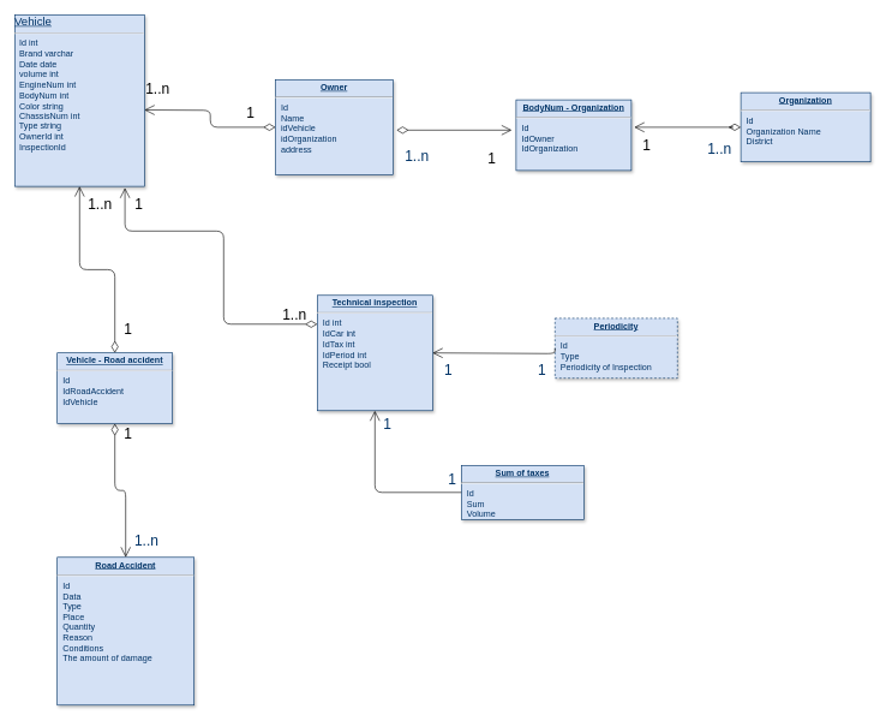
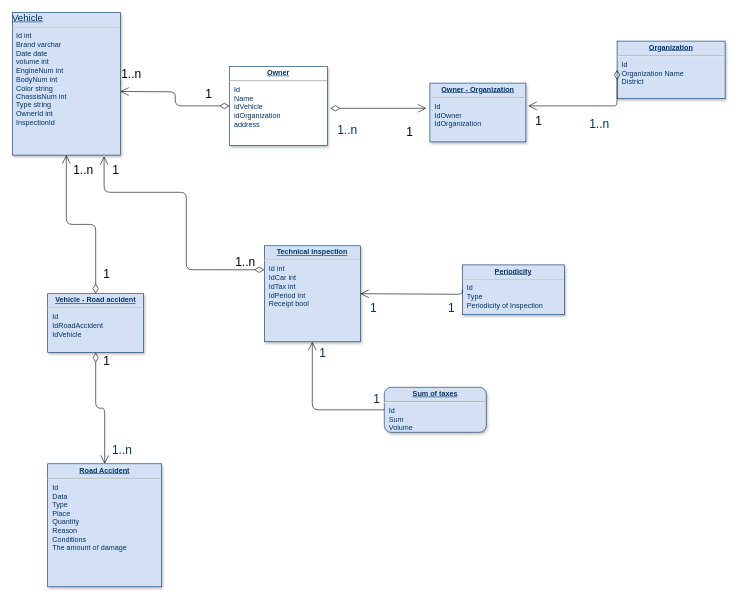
  <mxCell id="0" />
  <mxCell id="1" parent="0" />
  <mxCell id="2" value="&lt;p style=&quot;margin: 4px 0px 0px ; text-align: center&quot;&gt;&lt;b&gt;&lt;u&gt;Technical inspection&lt;/u&gt;&lt;/b&gt;&lt;br&gt;&lt;/p&gt;&lt;hr&gt;&lt;p style=&quot;margin: 0px ; margin-left: 8px&quot;&gt;Id int&amp;nbsp;&lt;/p&gt;&lt;p style=&quot;margin: 0px ; margin-left: 8px&quot;&gt;IdCar int&lt;/p&gt;&lt;p style=&quot;margin: 0px ; margin-left: 8px&quot;&gt;IdTax int&lt;/p&gt;&lt;p style=&quot;margin: 0px ; margin-left: 8px&quot;&gt;IdPeriod int&amp;nbsp;&lt;/p&gt;&lt;p style=&quot;margin: 0px ; margin-left: 8px&quot;&gt;Receipt bool&lt;br&gt;&lt;/p&gt;&lt;p style=&quot;margin: 0px ; margin-left: 8px&quot;&gt;&lt;br&gt;&lt;/p&gt;" style="verticalAlign=top;align=left;overflow=fill;fontSize=12;fontFamily=Helvetica;html=1;strokeColor=#003366;shadow=1;fillColor=#D4E1F5;fontColor=#003366" parent="1" vertex="1"><mxGeometry x="440" y="409.14" width="160" height="160" as="geometry" /></mxCell>
- <mxCell id="3" value="&lt;p style=&quot;margin: 4px 0px 0px ; text-align: center&quot;&gt;&lt;b&gt;&lt;u&gt;BodyNum - Organization&lt;/u&gt;&lt;/b&gt;&lt;/p&gt;&lt;hr&gt;&lt;p style=&quot;margin: 0px ; margin-left: 8px&quot;&gt;Id&lt;/p&gt;&lt;p style=&quot;margin: 0px ; margin-left: 8px&quot;&gt;IdOwner&lt;/p&gt;&lt;p style=&quot;margin: 0px ; margin-left: 8px&quot;&gt;IdOrganization&lt;/p&gt;&lt;p style=&quot;margin: 0px ; margin-left: 8px&quot;&gt;&lt;br&gt;&lt;/p&gt;" style="verticalAlign=top;align=left;overflow=fill;fontSize=12;fontFamily=Helvetica;html=1;strokeColor=#003366;shadow=1;fillColor=#D4E1F5;fontColor=#003366" vertex="1" parent="1"><mxGeometry x="716" y="138" width="160" height="98" as="geometry" /></mxCell>
+ <mxCell id="3" value="&lt;p style=&quot;margin: 4px 0px 0px ; text-align: center&quot;&gt;&lt;b&gt;&lt;u&gt;Owner - Organization&lt;/u&gt;&lt;/b&gt;&lt;/p&gt;&lt;hr&gt;&lt;p style=&quot;margin: 0px ; margin-left: 8px&quot;&gt;Id&lt;/p&gt;&lt;p style=&quot;margin: 0px ; margin-left: 8px&quot;&gt;IdOwner&lt;/p&gt;&lt;p style=&quot;margin: 0px ; margin-left: 8px&quot;&gt;IdOrganization&lt;/p&gt;&lt;p style=&quot;margin: 0px ; margin-left: 8px&quot;&gt;&lt;br&gt;&lt;/p&gt;" style="verticalAlign=top;align=left;overflow=fill;fontSize=12;fontFamily=Helvetica;html=1;strokeColor=#003366;shadow=1;fillColor=#D4E1F5;fontColor=#003366" vertex="1" parent="1"><mxGeometry x="716" y="138" width="160" height="98" as="geometry" /></mxCell>
  <mxCell id="4" value="&lt;p style=&quot;margin: 4px 0px 0px ; text-align: center&quot;&gt;&lt;b&gt;&lt;u&gt;Vehicle - Road accident&lt;/u&gt;&lt;/b&gt;&lt;/p&gt;&lt;hr&gt;&lt;p style=&quot;margin: 0px ; margin-left: 8px&quot;&gt;Id&lt;/p&gt;&lt;p style=&quot;margin: 0px ; margin-left: 8px&quot;&gt;IdRoadAccident&lt;/p&gt;&lt;p style=&quot;margin: 0px ; margin-left: 8px&quot;&gt;IdVehicle&lt;/p&gt;&lt;p style=&quot;margin: 0px ; margin-left: 8px&quot;&gt;&lt;br&gt;&lt;/p&gt;" style="verticalAlign=top;align=left;overflow=fill;fontSize=12;fontFamily=Helvetica;html=1;strokeColor=#003366;shadow=1;fillColor=#D4E1F5;fontColor=#003366" vertex="1" parent="1"><mxGeometry x="79" y="489" width="160" height="98" as="geometry" /></mxCell>
- <mxCell id="5" value="&lt;p style=&quot;margin: 0px ; margin-top: 4px ; text-align: center ; text-decoration: underline&quot;&gt;&lt;strong&gt;Owner&lt;br&gt;&lt;/strong&gt;&lt;/p&gt;&lt;hr&gt;&lt;p style=&quot;margin: 0px ; margin-left: 8px&quot;&gt;Id&lt;/p&gt;&lt;p style=&quot;margin: 0px ; margin-left: 8px&quot;&gt;Name&lt;/p&gt;&lt;p style=&quot;margin: 0px ; margin-left: 8px&quot;&gt;idVehicle&lt;/p&gt;&lt;p style=&quot;margin: 0px ; margin-left: 8px&quot;&gt;idOrganization&lt;/p&gt;&lt;p style=&quot;margin: 0px ; margin-left: 8px&quot;&gt;address&lt;/p&gt;&lt;p style=&quot;margin: 0px ; margin-left: 8px&quot;&gt;&lt;br&gt;&lt;/p&gt;" style="verticalAlign=top;align=left;overflow=fill;fontSize=12;fontFamily=Helvetica;html=1;strokeColor=#003366;shadow=1;fillColor=#D4E1F5;fontColor=#003366" vertex="1" parent="1"><mxGeometry x="382" y="110" width="163" height="132" as="geometry" /></mxCell>
+ <mxCell id="5" value="&lt;p style=&quot;margin: 0px ; margin-top: 4px ; text-align: center ; text-decoration: underline&quot;&gt;&lt;strong&gt;Owner&lt;br&gt;&lt;/strong&gt;&lt;/p&gt;&lt;hr&gt;&lt;p style=&quot;margin: 0px ; margin-left: 8px&quot;&gt;Id&lt;/p&gt;&lt;p style=&quot;margin: 0px ; margin-left: 8px&quot;&gt;Name&lt;/p&gt;&lt;p style=&quot;margin: 0px ; margin-left: 8px&quot;&gt;idVehicle&lt;/p&gt;&lt;p style=&quot;margin: 0px ; margin-left: 8px&quot;&gt;idOrganization&lt;/p&gt;&lt;p style=&quot;margin: 0px ; margin-left: 8px&quot;&gt;address&lt;/p&gt;&lt;p style=&quot;margin: 0px ; margin-left: 8px&quot;&gt;&lt;br&gt;&lt;/p&gt;" style="verticalAlign=top;align=left;overflow=fill;fontSize=12;fontFamily=Helvetica;html=1;strokeColor=#003366;shadow=1;fillColor=#ffffff;fontColor=#003366;" vertex="1" parent="1"><mxGeometry x="382" y="110" width="163" height="132" as="geometry" /></mxCell>
  <mxCell id="6" value="&lt;div style=&quot;font-size: 16px&quot; align=&quot;left&quot;&gt;&lt;font style=&quot;font-size: 16px&quot;&gt;&lt;u&gt;Vehicle&lt;/u&gt;&lt;br&gt;&lt;/font&gt;&lt;/div&gt;&lt;hr&gt;&lt;div&gt;&amp;nbsp; Id int&lt;br&gt;&amp;nbsp; Brand varchar&lt;br&gt;&amp;nbsp; Date date&lt;br&gt;&amp;nbsp; volume int&lt;br&gt;&amp;nbsp; EngineNum int&lt;br&gt;&amp;nbsp; BodyNum int&lt;br&gt;&amp;nbsp; Color string&lt;br&gt;&amp;nbsp; ChassisNum int&lt;br&gt;&amp;nbsp; Type string&lt;br&gt;&amp;nbsp; OwnerId int&lt;/div&gt;&lt;div&gt;&amp;nbsp; InspectionId&lt;/div&gt;&lt;div&gt;&amp;nbsp;&amp;nbsp;&lt;/div&gt;&lt;div&gt;&lt;br&gt;&lt;/div&gt;" style="verticalAlign=top;align=left;overflow=fill;fontSize=12;fontFamily=Helvetica;html=1;strokeColor=#003366;shadow=1;fillColor=#D4E1F5;fontColor=#003366" vertex="1" parent="1"><mxGeometry x="20" y="20" width="180" height="238" as="geometry" /></mxCell>
- <mxCell id="7" value="&lt;p style=&quot;margin: 0px ; margin-top: 4px ; text-align: center ; text-decoration: underline&quot;&gt;&lt;strong&gt;Organization&lt;br&gt;&lt;/strong&gt;&lt;/p&gt;&lt;hr&gt;&lt;p style=&quot;margin: 0px ; margin-left: 8px&quot;&gt;Id&lt;/p&gt;&lt;p style=&quot;margin: 0px ; margin-left: 8px&quot;&gt;Organization Name&lt;/p&gt;&lt;p style=&quot;margin: 0px ; margin-left: 8px&quot;&gt;District&lt;br&gt;&lt;/p&gt;&lt;p style=&quot;margin: 0px ; margin-left: 8px&quot;&gt;&lt;br&gt;&lt;/p&gt;&lt;p style=&quot;margin: 0px ; margin-left: 8px&quot;&gt;&lt;br&gt;&lt;/p&gt;" style="verticalAlign=top;align=left;overflow=fill;fontSize=12;fontFamily=Helvetica;html=1;strokeColor=#003366;shadow=1;fillColor=#D4E1F5;fontColor=#003366" vertex="1" parent="1"><mxGeometry x="1028" y="128" width="180" height="96" as="geometry" /></mxCell>
+ <mxCell id="7" value="&lt;p style=&quot;margin: 0px ; margin-top: 4px ; text-align: center ; text-decoration: underline&quot;&gt;&lt;strong&gt;Organization&lt;br&gt;&lt;/strong&gt;&lt;/p&gt;&lt;hr&gt;&lt;p style=&quot;margin: 0px ; margin-left: 8px&quot;&gt;Id&lt;/p&gt;&lt;p style=&quot;margin: 0px ; margin-left: 8px&quot;&gt;Organization Name&lt;/p&gt;&lt;p style=&quot;margin: 0px ; margin-left: 8px&quot;&gt;District&lt;br&gt;&lt;/p&gt;&lt;p style=&quot;margin: 0px ; margin-left: 8px&quot;&gt;&lt;br&gt;&lt;/p&gt;&lt;p style=&quot;margin: 0px ; margin-left: 8px&quot;&gt;&lt;br&gt;&lt;/p&gt;" style="verticalAlign=top;align=left;overflow=fill;fontSize=12;fontFamily=Helvetica;html=1;strokeColor=#003366;shadow=1;fillColor=#D4E1F5;fontColor=#003366" vertex="1" parent="1"><mxGeometry x="1028" y="68" width="180" height="96" as="geometry" /></mxCell>
  <mxCell id="8" value="&lt;p style=&quot;margin: 0px ; margin-top: 4px ; text-align: center ; text-decoration: underline&quot;&gt;&lt;strong&gt;Road Accident&lt;br&gt;&lt;/strong&gt;&lt;/p&gt;&lt;hr&gt;&lt;p style=&quot;margin: 0px ; margin-left: 8px&quot;&gt;Id&lt;/p&gt;&lt;p style=&quot;margin: 0px ; margin-left: 8px&quot;&gt;Data&lt;/p&gt;&lt;p style=&quot;margin: 0px ; margin-left: 8px&quot;&gt;Type&lt;/p&gt;&lt;p style=&quot;margin: 0px ; margin-left: 8px&quot;&gt;Place&lt;/p&gt;&lt;p style=&quot;margin: 0px ; margin-left: 8px&quot;&gt;Quantity&lt;/p&gt;&lt;p style=&quot;margin: 0px ; margin-left: 8px&quot;&gt;Reason&lt;/p&gt;&lt;p style=&quot;margin: 0px ; margin-left: 8px&quot;&gt;Conditions&lt;/p&gt;&lt;p style=&quot;margin: 0px ; margin-left: 8px&quot;&gt;The amount of damage&lt;br&gt;&lt;/p&gt;&lt;p style=&quot;margin: 0px ; margin-left: 8px&quot;&gt;&lt;br&gt;&lt;/p&gt;&lt;p style=&quot;margin: 0px ; margin-left: 8px&quot;&gt;&lt;br&gt;&lt;/p&gt;&lt;p style=&quot;margin: 0px ; margin-left: 8px&quot;&gt;&lt;br&gt;&lt;/p&gt;" style="verticalAlign=top;align=left;overflow=fill;fontSize=12;fontFamily=Helvetica;html=1;strokeColor=#003366;shadow=1;fillColor=#D4E1F5;fontColor=#003366" vertex="1" parent="1"><mxGeometry x="79" y="772.5" width="190" height="205" as="geometry" /></mxCell>
  <mxCell id="9" value="" style="endArrow=open;endSize=12;startArrow=diamondThin;startSize=14;startFill=0;edgeStyle=orthogonalEdgeStyle;exitX=0;exitY=0.5;exitDx=0;exitDy=0;" edge="1" parent="1" source="5"><mxGeometry x="-119.5" y="431.5" as="geometry"><mxPoint x="240.5" y="423.14" as="sourcePoint" /><mxPoint x="200" y="152" as="targetPoint" /></mxGeometry></mxCell>
  <mxCell id="10" value="&lt;font style=&quot;font-size: 20px&quot;&gt;1..n&lt;/font&gt;" style="text;html=1;resizable=0;points=[];autosize=1;align=left;verticalAlign=top;spacingTop=-4;" vertex="1" parent="1"><mxGeometry x="200" y="108" width="50" height="20" as="geometry" /></mxCell>
  <mxCell id="11" value="&lt;font style=&quot;font-size: 20px&quot;&gt;1&lt;/font&gt;" style="text;html=1;resizable=0;points=[];autosize=1;align=left;verticalAlign=top;spacingTop=-4;" vertex="1" parent="1"><mxGeometry x="340" y="141" width="30" height="20" as="geometry" /></mxCell>
- <mxCell id="12" value="&lt;p style=&quot;margin: 0px ; margin-top: 4px ; text-align: center ; text-decoration: underline&quot;&gt;&lt;strong&gt;Sum of taxes&lt;br&gt;&lt;/strong&gt;&lt;/p&gt;&lt;hr&gt;&lt;p style=&quot;margin: 0px ; margin-left: 8px&quot;&gt;Id&lt;/p&gt;&lt;p style=&quot;margin: 0px ; margin-left: 8px&quot;&gt;Sum&lt;/p&gt;&lt;p style=&quot;margin: 0px ; margin-left: 8px&quot;&gt;Volume&lt;br&gt;&lt;/p&gt;&lt;p style=&quot;margin: 0px ; margin-left: 8px&quot;&gt;&lt;br&gt;&lt;/p&gt;&lt;p style=&quot;margin: 0px ; margin-left: 8px&quot;&gt;&lt;br&gt;&lt;/p&gt;" style="verticalAlign=top;align=left;overflow=fill;fontSize=12;fontFamily=Helvetica;html=1;strokeColor=#003366;shadow=1;fillColor=#D4E1F5;fontColor=#003366" vertex="1" parent="1"><mxGeometry x="640" y="645" width="170" height="75" as="geometry" /></mxCell>
- <mxCell id="13" value="&lt;p style=&quot;margin: 0px ; margin-top: 4px ; text-align: center ; text-decoration: underline&quot;&gt;&lt;strong&gt;Periodicity&lt;br&gt;&lt;/strong&gt;&lt;/p&gt;&lt;hr&gt;&lt;p style=&quot;margin: 0px ; margin-left: 8px&quot;&gt;Id&lt;/p&gt;&lt;p style=&quot;margin: 0px ; margin-left: 8px&quot;&gt;Type&lt;/p&gt;&lt;p style=&quot;margin: 0px ; margin-left: 8px&quot;&gt;Periodicity of Inspection&lt;br&gt;&lt;/p&gt;&lt;p style=&quot;margin: 0px ; margin-left: 8px&quot;&gt;&lt;br&gt;&lt;/p&gt;&lt;p style=&quot;margin: 0px ; margin-left: 8px&quot;&gt;&lt;br&gt;&lt;/p&gt;" style="verticalAlign=top;align=left;overflow=fill;fontSize=12;fontFamily=Helvetica;html=1;strokeColor=#003366;shadow=1;fillColor=#D4E1F5;fontColor=#003366;dashed=1;" vertex="1" parent="1"><mxGeometry x="770" y="441" width="170" height="83" as="geometry" /></mxCell>
+ <mxCell id="12" value="&lt;p style=&quot;margin: 0px ; margin-top: 4px ; text-align: center ; text-decoration: underline&quot;&gt;&lt;strong&gt;Sum of taxes&lt;br&gt;&lt;/strong&gt;&lt;/p&gt;&lt;hr&gt;&lt;p style=&quot;margin: 0px ; margin-left: 8px&quot;&gt;Id&lt;/p&gt;&lt;p style=&quot;margin: 0px ; margin-left: 8px&quot;&gt;Sum&lt;/p&gt;&lt;p style=&quot;margin: 0px ; margin-left: 8px&quot;&gt;Volume&lt;br&gt;&lt;/p&gt;&lt;p style=&quot;margin: 0px ; margin-left: 8px&quot;&gt;&lt;br&gt;&lt;/p&gt;&lt;p style=&quot;margin: 0px ; margin-left: 8px&quot;&gt;&lt;br&gt;&lt;/p&gt;" style="verticalAlign=top;align=left;overflow=fill;fontSize=12;fontFamily=Helvetica;html=1;strokeColor=#003366;shadow=1;fillColor=#D4E1F5;fontColor=#003366;rounded=1;" vertex="1" parent="1"><mxGeometry x="640" y="645" width="170" height="75" as="geometry" /></mxCell>
+ <mxCell id="13" value="&lt;p style=&quot;margin: 0px ; margin-top: 4px ; text-align: center ; text-decoration: underline&quot;&gt;&lt;strong&gt;Periodicity&lt;br&gt;&lt;/strong&gt;&lt;/p&gt;&lt;hr&gt;&lt;p style=&quot;margin: 0px ; margin-left: 8px&quot;&gt;Id&lt;/p&gt;&lt;p style=&quot;margin: 0px ; margin-left: 8px&quot;&gt;Type&lt;/p&gt;&lt;p style=&quot;margin: 0px ; margin-left: 8px&quot;&gt;Periodicity of Inspection&lt;br&gt;&lt;/p&gt;&lt;p style=&quot;margin: 0px ; margin-left: 8px&quot;&gt;&lt;br&gt;&lt;/p&gt;&lt;p style=&quot;margin: 0px ; margin-left: 8px&quot;&gt;&lt;br&gt;&lt;/p&gt;" style="verticalAlign=top;align=left;overflow=fill;fontSize=12;fontFamily=Helvetica;html=1;strokeColor=#003366;shadow=1;fillColor=#D4E1F5;fontColor=#003366" vertex="1" parent="1"><mxGeometry x="770" y="441" width="170" height="83" as="geometry" /></mxCell>
  <mxCell id="14" value="" style="endArrow=open;endSize=12;startArrow=diamondThin;startSize=14;startFill=0;edgeStyle=orthogonalEdgeStyle;exitX=0;exitY=0.5;exitDx=0;exitDy=0;" edge="1" parent="1"><mxGeometry x="230.5" y="459.5" as="geometry"><mxPoint x="550" y="180" as="sourcePoint" /><mxPoint x="710" y="180" as="targetPoint" /></mxGeometry></mxCell>
  <mxCell id="15" value="1..n" style="resizable=0;align=left;verticalAlign=top;labelBackgroundColor=#ffffff;fontSize=20;strokeColor=#003366;shadow=1;fillColor=#D4E1F5;fontColor=#003366" connectable="0" vertex="1" parent="14"><mxGeometry x="-1" relative="1" as="geometry"><mxPoint x="10" y="17" as="offset" /></mxGeometry></mxCell>
  <mxCell id="16" value="&lt;font style=&quot;font-size: 20px&quot;&gt;1&lt;/font&gt;" style="text;html=1;resizable=0;points=[];autosize=1;align=left;verticalAlign=top;spacingTop=-4;" vertex="1" parent="1"><mxGeometry x="675" y="204" width="30" height="20" as="geometry" /></mxCell>
  <mxCell id="17" value="" style="endArrow=open;endSize=12;startArrow=diamondThin;startSize=14;startFill=0;edgeStyle=orthogonalEdgeStyle;exitX=0;exitY=0.5;exitDx=0;exitDy=0;" edge="1" parent="1" source="7"><mxGeometry x="-80.5" y="769.5" as="geometry"><mxPoint x="398.857" y="490.429" as="sourcePoint" /><mxPoint x="880" y="176" as="targetPoint" /><Array as="points"><mxPoint x="1020" y="176" /><mxPoint x="1020" y="176" /></Array></mxGeometry></mxCell>
  <mxCell id="18" value="&lt;font style=&quot;font-size: 20px&quot;&gt;1&lt;/font&gt;" style="text;html=1;resizable=0;points=[];autosize=1;align=left;verticalAlign=top;spacingTop=-4;" vertex="1" parent="1"><mxGeometry x="890" y="187" width="30" height="20" as="geometry" /></mxCell>
  <mxCell id="19" value="1..n" style="resizable=0;align=left;verticalAlign=top;labelBackgroundColor=#ffffff;fontSize=20;strokeColor=#003366;shadow=1;fillColor=#D4E1F5;fontColor=#003366" connectable="0" vertex="1" parent="1"><mxGeometry x="970" y="187" as="geometry"><mxPoint x="10" as="offset" /></mxGeometry></mxCell>
  <mxCell id="20" value="" style="endArrow=open;endSize=12;startArrow=diamondThin;startSize=14;startFill=0;edgeStyle=orthogonalEdgeStyle;entryX=0.5;entryY=1;entryDx=0;entryDy=0;exitX=0.5;exitY=0;exitDx=0;exitDy=0;" edge="1" parent="1" source="4" target="6"><mxGeometry x="-174" y="599.5" as="geometry"><mxPoint x="290" y="360" as="sourcePoint" /><mxPoint x="145.5" y="320" as="targetPoint" /></mxGeometry></mxCell>
  <mxCell id="21" value="&lt;font style=&quot;font-size: 20px&quot;&gt;1..n&lt;/font&gt;" style="text;html=1;resizable=0;points=[];autosize=1;align=left;verticalAlign=top;spacingTop=-4;" vertex="1" parent="1"><mxGeometry x="120" y="268" width="50" height="20" as="geometry" /></mxCell>
  <mxCell id="22" value="&lt;font style=&quot;font-size: 20px&quot;&gt;1&lt;/font&gt;" style="text;html=1;resizable=0;points=[];autosize=1;align=left;verticalAlign=top;spacingTop=-4;" vertex="1" parent="1"><mxGeometry x="170" y="442" width="30" height="20" as="geometry" /></mxCell>
  <mxCell id="23" value="" style="endArrow=open;endSize=12;startArrow=diamondThin;startSize=14;startFill=0;edgeStyle=orthogonalEdgeStyle;entryX=0.5;entryY=0;entryDx=0;entryDy=0;exitX=0.5;exitY=1;exitDx=0;exitDy=0;" edge="1" parent="1" source="4" target="8"><mxGeometry x="130" y="749.5" as="geometry"><mxPoint x="413.667" y="408.667" as="sourcePoint" /><mxPoint x="463.667" y="638.667" as="targetPoint" /></mxGeometry></mxCell>
  <mxCell id="24" value="1..n" style="resizable=0;align=left;verticalAlign=top;labelBackgroundColor=#ffffff;fontSize=20;strokeColor=#003366;shadow=1;fillColor=#D4E1F5;fontColor=#003366" connectable="0" vertex="1" parent="23"><mxGeometry x="-1" relative="1" as="geometry"><mxPoint x="25.5" y="143" as="offset" /></mxGeometry></mxCell>
  <mxCell id="25" value="&lt;font style=&quot;font-size: 20px&quot;&gt;1&lt;/font&gt;" style="text;html=1;resizable=0;points=[];autosize=1;align=left;verticalAlign=top;spacingTop=-4;" vertex="1" parent="1"><mxGeometry x="170" y="587" width="30" height="20" as="geometry" /></mxCell>
  <mxCell id="26" value="" style="endArrow=open;endSize=12;startArrow=none;startSize=14;startFill=0;edgeStyle=orthogonalEdgeStyle;exitX=0;exitY=0.5;exitDx=0;exitDy=0;" edge="1" parent="1" source="13"><mxGeometry x="280.5" y="768.5" as="geometry"><mxPoint x="760" y="489" as="sourcePoint" /><mxPoint x="600" y="489" as="targetPoint" /><Array as="points"><mxPoint x="770" y="490" /></Array></mxGeometry></mxCell>
  <mxCell id="27" value="1" style="resizable=0;align=left;verticalAlign=top;labelBackgroundColor=#ffffff;fontSize=20;strokeColor=#003366;shadow=1;fillColor=#D4E1F5;fontColor=#003366" connectable="0" vertex="1" parent="26"><mxGeometry x="-1" relative="1" as="geometry"><mxPoint x="-150" y="162.5" as="offset" /></mxGeometry></mxCell>
  <mxCell id="28" value="" style="endArrow=open;endSize=12;startArrow=none;startSize=14;startFill=0;edgeStyle=orthogonalEdgeStyle;exitX=0;exitY=0.5;exitDx=0;exitDy=0;entryX=0.5;entryY=1;entryDx=0;entryDy=0;" edge="1" parent="1" source="12" target="2"><mxGeometry x="280.5" y="881" as="geometry"><mxPoint x="769.857" y="594.929" as="sourcePoint" /><mxPoint x="520" y="610" as="targetPoint" /></mxGeometry></mxCell>
  <mxCell id="29" value="1" style="resizable=0;align=left;verticalAlign=top;labelBackgroundColor=#ffffff;fontSize=20;strokeColor=#003366;shadow=1;fillColor=#D4E1F5;fontColor=#003366" connectable="0" vertex="1" parent="28"><mxGeometry x="-1" relative="1" as="geometry"><mxPoint x="-110" y="-113.5" as="offset" /></mxGeometry></mxCell>
  <mxCell id="30" value="1" style="resizable=0;align=left;verticalAlign=top;labelBackgroundColor=#ffffff;fontSize=20;strokeColor=#003366;shadow=1;fillColor=#D4E1F5;fontColor=#003366" connectable="0" vertex="1" parent="1"><mxGeometry x="854.857" y="606.929" as="geometry"><mxPoint x="-110" y="-113.5" as="offset" /></mxGeometry></mxCell>
  <mxCell id="31" value="1" style="resizable=0;align=left;verticalAlign=top;labelBackgroundColor=#ffffff;fontSize=20;strokeColor=#003366;shadow=1;fillColor=#D4E1F5;fontColor=#003366" connectable="0" vertex="1" parent="1"><mxGeometry x="724.857" y="606.929" as="geometry"><mxPoint x="-110" y="-113.5" as="offset" /></mxGeometry></mxCell>
  <mxCell id="32" value="" style="endArrow=open;endSize=12;startArrow=diamondThin;startSize=14;startFill=0;edgeStyle=orthogonalEdgeStyle;exitX=0;exitY=0.25;exitDx=0;exitDy=0;" edge="1" parent="1" source="2"><mxGeometry x="-94.5" y="676.5" as="geometry"><mxPoint x="407.714" y="421.714" as="sourcePoint" /><mxPoint x="173" y="260" as="targetPoint" /><Array as="points"><mxPoint x="310" y="449" /><mxPoint x="310" y="320" /><mxPoint x="173" y="320" /></Array></mxGeometry></mxCell>
  <mxCell id="33" value="&lt;font style=&quot;font-size: 20px&quot;&gt;1..n&lt;/font&gt;" style="text;html=1;resizable=0;points=[];autosize=1;align=left;verticalAlign=top;spacingTop=-4;" vertex="1" parent="1"><mxGeometry x="390" y="421" width="50" height="20" as="geometry" /></mxCell>
  <mxCell id="34" value="&lt;font style=&quot;font-size: 20px&quot;&gt;1&lt;/font&gt;" style="text;html=1;resizable=0;points=[];autosize=1;align=left;verticalAlign=top;spacingTop=-4;" vertex="1" parent="1"><mxGeometry x="185" y="268" width="30" height="20" as="geometry" /></mxCell>
